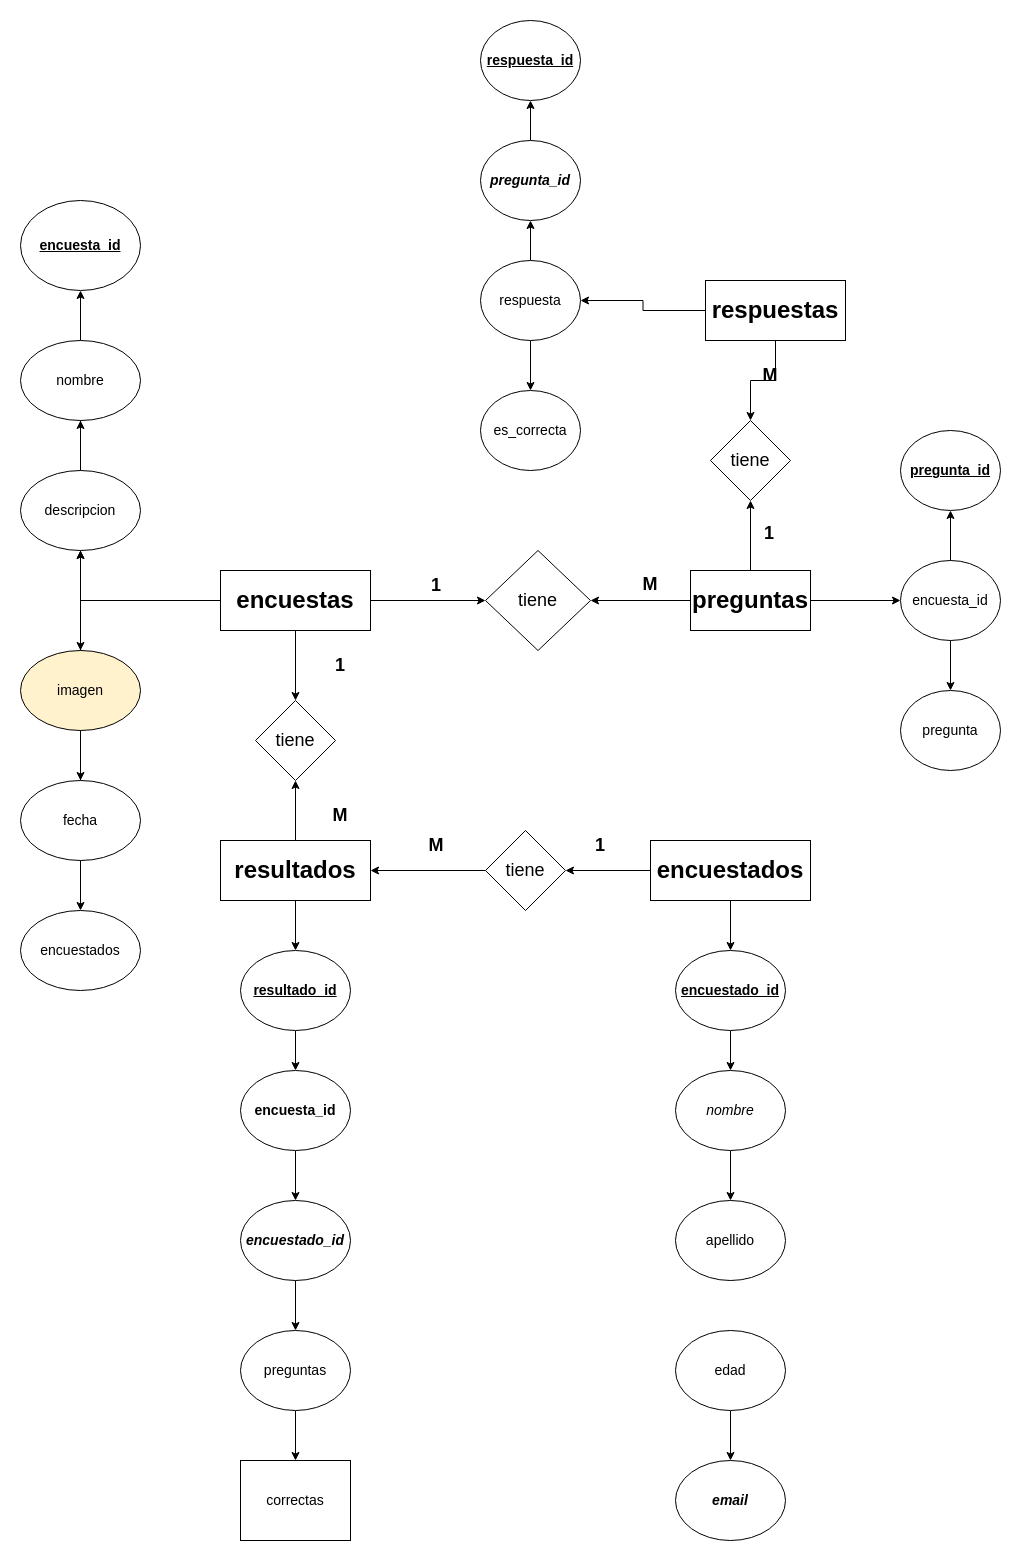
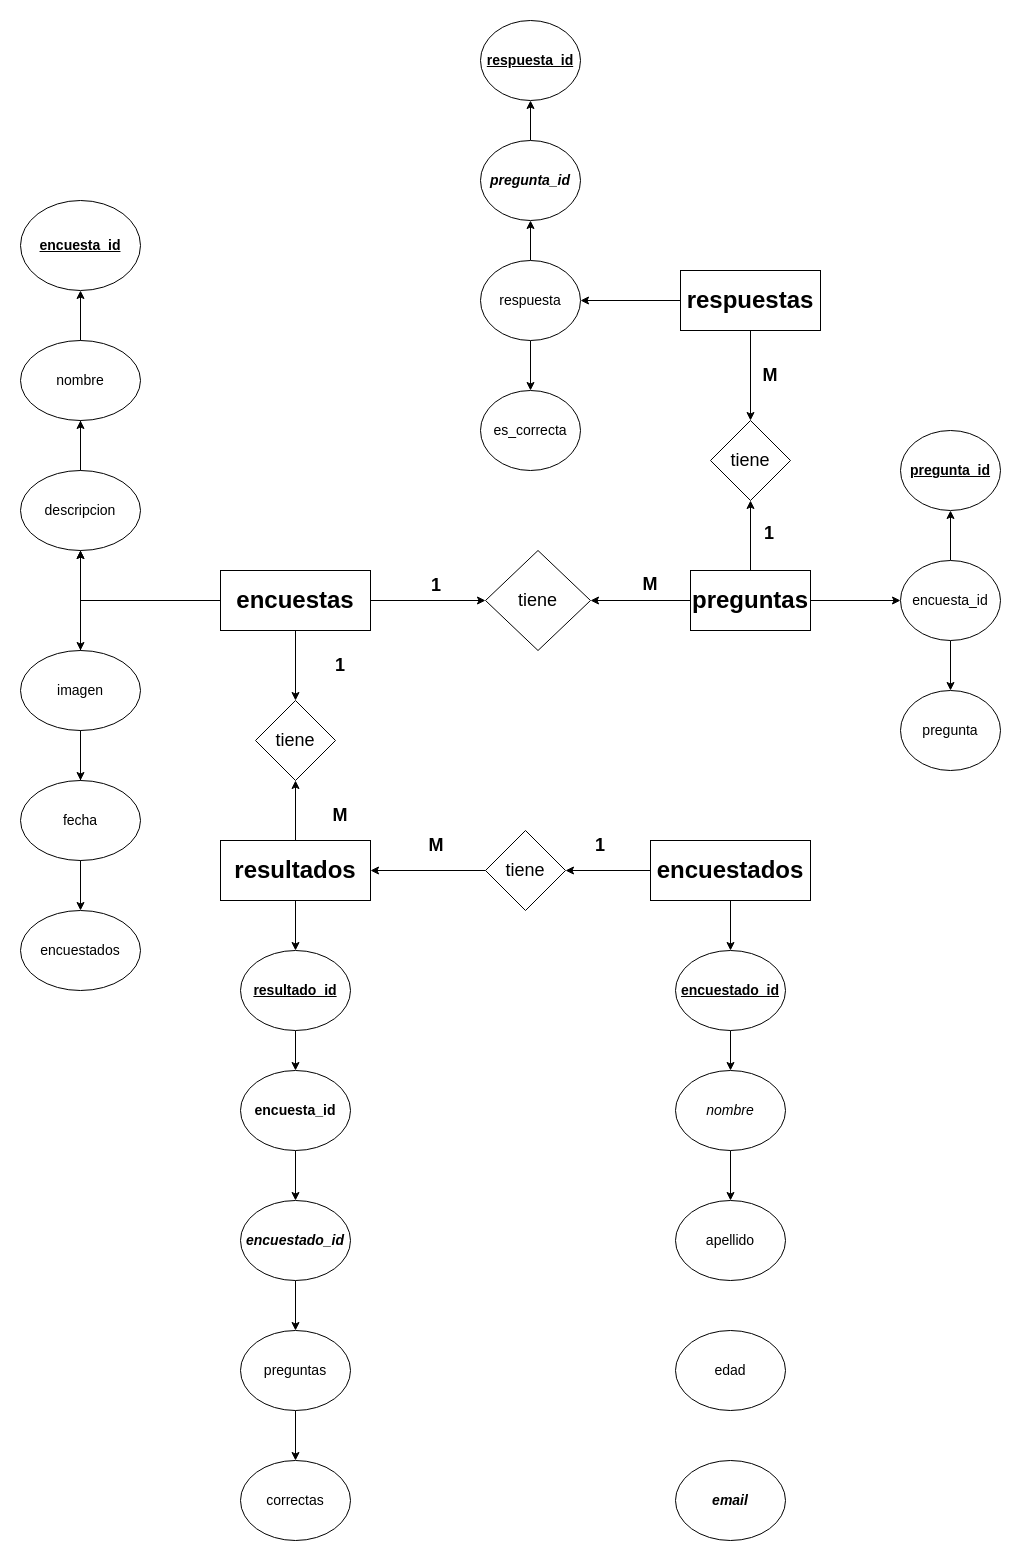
  <mxCell id="0" />
  <mxCell id="1" parent="0" />
  <mxCell id="2" value="" style="edgeStyle=orthogonalEdgeStyle;rounded=0;orthogonalLoop=1;jettySize=auto;html=1;" parent="1" source="11" target="12" edge="1"><mxGeometry relative="1" as="geometry" /></mxCell>
  <mxCell id="3" value="" style="edgeStyle=orthogonalEdgeStyle;rounded=0;orthogonalLoop=1;jettySize=auto;html=1;" parent="1" source="11" target="12" edge="1"><mxGeometry relative="1" as="geometry" /></mxCell>
  <mxCell id="4" value="" style="edgeStyle=orthogonalEdgeStyle;rounded=0;orthogonalLoop=1;jettySize=auto;html=1;" parent="1" source="11" target="13" edge="1"><mxGeometry relative="1" as="geometry" /></mxCell>
  <mxCell id="5" value="" style="edgeStyle=orthogonalEdgeStyle;rounded=0;orthogonalLoop=1;jettySize=auto;html=1;" parent="1" source="11" target="14" edge="1"><mxGeometry relative="1" as="geometry" /></mxCell>
  <mxCell id="6" value="" style="edgeStyle=orthogonalEdgeStyle;rounded=0;orthogonalLoop=1;jettySize=auto;html=1;" parent="1" source="11" target="15" edge="1"><mxGeometry relative="1" as="geometry" /></mxCell>
  <mxCell id="7" value="" style="edgeStyle=orthogonalEdgeStyle;rounded=0;orthogonalLoop=1;jettySize=auto;html=1;" parent="1" source="11" target="16" edge="1"><mxGeometry relative="1" as="geometry" /></mxCell>
  <mxCell id="8" value="" style="edgeStyle=orthogonalEdgeStyle;rounded=0;orthogonalLoop=1;jettySize=auto;html=1;" parent="1" source="11" target="17" edge="1"><mxGeometry relative="1" as="geometry" /></mxCell>
  <mxCell id="9" value="" style="edgeStyle=orthogonalEdgeStyle;rounded=0;orthogonalLoop=1;jettySize=auto;html=1;" parent="1" source="11" target="18" edge="1"><mxGeometry relative="1" as="geometry" /></mxCell>
  <mxCell id="10" value="" style="edgeStyle=orthogonalEdgeStyle;rounded=0;orthogonalLoop=1;jettySize=auto;html=1;" parent="1" source="11" target="29" edge="1"><mxGeometry relative="1" as="geometry" /></mxCell>
  <mxCell id="11" value="&lt;b&gt;&lt;font style=&quot;font-size: 24px;&quot;&gt;encuestas&lt;/font&gt;&lt;/b&gt;" style="rounded=0;whiteSpace=wrap;html=1;" parent="1" vertex="1"><mxGeometry x="220" y="570" width="150" height="60" as="geometry" /></mxCell>
  <mxCell id="12" value="&lt;font style=&quot;font-size: 14px;&quot;&gt;descripcion&lt;/font&gt;" style="ellipse;whiteSpace=wrap;html=1;rounded=0;" parent="1" vertex="1"><mxGeometry x="20" y="470" width="120" height="80" as="geometry" /></mxCell>
  <mxCell id="13" value="&lt;font style=&quot;font-size: 14px;&quot;&gt;nombre&lt;/font&gt;" style="ellipse;whiteSpace=wrap;html=1;rounded=0;" parent="1" vertex="1"><mxGeometry x="20" y="340" width="120" height="80" as="geometry" /></mxCell>
  <mxCell id="14" value="&lt;font style=&quot;font-size: 14px;&quot;&gt;&lt;b&gt;&lt;u&gt;encuesta_id&lt;/u&gt;&lt;/b&gt;&lt;/font&gt;" style="ellipse;whiteSpace=wrap;html=1;rounded=0;" parent="1" vertex="1"><mxGeometry x="20" y="200" width="120" height="90" as="geometry" /></mxCell>
- <mxCell id="15" value="&lt;font style=&quot;font-size: 14px;&quot;&gt;imagen&lt;/font&gt;" style="ellipse;whiteSpace=wrap;html=1;rounded=0;fillColor=#fff2cc;" parent="1" vertex="1"><mxGeometry x="20" y="650" width="120" height="80" as="geometry" /></mxCell>
+ <mxCell id="15" value="&lt;font style=&quot;font-size: 14px;&quot;&gt;imagen&lt;/font&gt;" style="ellipse;whiteSpace=wrap;html=1;rounded=0;" parent="1" vertex="1"><mxGeometry x="20" y="650" width="120" height="80" as="geometry" /></mxCell>
  <mxCell id="16" value="&lt;font style=&quot;font-size: 14px;&quot;&gt;fecha&lt;/font&gt;" style="ellipse;whiteSpace=wrap;html=1;rounded=0;" parent="1" vertex="1"><mxGeometry x="20" y="780" width="120" height="80" as="geometry" /></mxCell>
  <mxCell id="17" value="&lt;font style=&quot;font-size: 14px;&quot;&gt;encuestados&lt;/font&gt;" style="ellipse;whiteSpace=wrap;html=1;rounded=0;" parent="1" vertex="1"><mxGeometry x="20" y="910" width="120" height="80" as="geometry" /></mxCell>
  <mxCell id="18" value="&lt;font style=&quot;font-size: 18px;&quot;&gt;tiene&lt;/font&gt;" style="rhombus;whiteSpace=wrap;html=1;rounded=0;" parent="1" vertex="1"><mxGeometry x="485" y="550" width="105" height="100" as="geometry" /></mxCell>
  <mxCell id="19" value="" style="edgeStyle=orthogonalEdgeStyle;rounded=0;orthogonalLoop=1;jettySize=auto;html=1;" parent="1" source="22" target="18" edge="1"><mxGeometry relative="1" as="geometry" /></mxCell>
  <mxCell id="20" value="" style="edgeStyle=orthogonalEdgeStyle;rounded=0;orthogonalLoop=1;jettySize=auto;html=1;" parent="1" source="22" target="25" edge="1"><mxGeometry relative="1" as="geometry" /></mxCell>
  <mxCell id="21" value="" style="edgeStyle=orthogonalEdgeStyle;rounded=0;orthogonalLoop=1;jettySize=auto;html=1;" parent="1" source="22" target="28" edge="1"><mxGeometry relative="1" as="geometry" /></mxCell>
  <mxCell id="22" value="&lt;font style=&quot;font-size: 24px;&quot;&gt;&lt;b&gt;preguntas&lt;/b&gt;&lt;/font&gt;" style="rounded=0;whiteSpace=wrap;html=1;" parent="1" vertex="1"><mxGeometry x="690" y="570" width="120" height="60" as="geometry" /></mxCell>
  <mxCell id="23" value="" style="edgeStyle=orthogonalEdgeStyle;rounded=0;orthogonalLoop=1;jettySize=auto;html=1;" parent="1" source="25" target="26" edge="1"><mxGeometry relative="1" as="geometry" /></mxCell>
  <mxCell id="24" value="" style="edgeStyle=orthogonalEdgeStyle;rounded=0;orthogonalLoop=1;jettySize=auto;html=1;" parent="1" source="25" target="27" edge="1"><mxGeometry relative="1" as="geometry" /></mxCell>
  <mxCell id="25" value="&lt;font style=&quot;font-size: 14px;&quot;&gt;encuesta_id&lt;/font&gt;" style="ellipse;whiteSpace=wrap;html=1;rounded=0;" parent="1" vertex="1"><mxGeometry x="900" y="560" width="100" height="80" as="geometry" /></mxCell>
  <mxCell id="26" value="&lt;b&gt;&lt;u&gt;&lt;font style=&quot;font-size: 14px;&quot;&gt;pregunta_id&lt;/font&gt;&lt;/u&gt;&lt;/b&gt;" style="ellipse;whiteSpace=wrap;html=1;rounded=0;" parent="1" vertex="1"><mxGeometry x="900" y="430" width="100" height="80" as="geometry" /></mxCell>
  <mxCell id="27" value="&lt;font style=&quot;font-size: 14px;&quot;&gt;pregunta&lt;/font&gt;" style="ellipse;whiteSpace=wrap;html=1;rounded=0;" parent="1" vertex="1"><mxGeometry x="900" y="690" width="100" height="80" as="geometry" /></mxCell>
  <mxCell id="28" value="&lt;font style=&quot;font-size: 18px;&quot;&gt;tiene&lt;/font&gt;" style="rhombus;whiteSpace=wrap;html=1;rounded=0;" parent="1" vertex="1"><mxGeometry x="710" y="420" width="80" height="80" as="geometry" /></mxCell>
  <mxCell id="29" value="&lt;font style=&quot;font-size: 18px;&quot;&gt;tiene&lt;/font&gt;" style="rhombus;whiteSpace=wrap;html=1;rounded=0;" parent="1" vertex="1"><mxGeometry x="255" y="700" width="80" height="80" as="geometry" /></mxCell>
  <mxCell id="30" value="" style="edgeStyle=orthogonalEdgeStyle;rounded=0;orthogonalLoop=1;jettySize=auto;html=1;" parent="1" source="32" target="29" edge="1"><mxGeometry relative="1" as="geometry" /></mxCell>
  <mxCell id="31" value="" style="edgeStyle=orthogonalEdgeStyle;rounded=0;orthogonalLoop=1;jettySize=auto;html=1;" parent="1" source="32" target="42" edge="1"><mxGeometry relative="1" as="geometry" /></mxCell>
  <mxCell id="32" value="&lt;span style=&quot;font-size: 24px;&quot;&gt;&lt;b&gt;resultados&lt;/b&gt;&lt;/span&gt;" style="rounded=0;whiteSpace=wrap;html=1;" parent="1" vertex="1"><mxGeometry x="220" y="840" width="150" height="60" as="geometry" /></mxCell>
  <mxCell id="33" value="" style="edgeStyle=orthogonalEdgeStyle;rounded=0;orthogonalLoop=1;jettySize=auto;html=1;" parent="1" source="35" target="28" edge="1"><mxGeometry relative="1" as="geometry" /></mxCell>
  <mxCell id="34" value="" style="edgeStyle=orthogonalEdgeStyle;rounded=0;orthogonalLoop=1;jettySize=auto;html=1;" parent="1" source="35" target="51" edge="1"><mxGeometry relative="1" as="geometry" /></mxCell>
- <mxCell id="35" value="&lt;font style=&quot;font-size: 24px;&quot;&gt;&lt;b&gt;respuestas&lt;/b&gt;&lt;/font&gt;" style="rounded=0;whiteSpace=wrap;html=1;" parent="1" vertex="1"><mxGeometry x="705" y="280" width="140" height="60" as="geometry" /></mxCell>
+ <mxCell id="35" value="&lt;font style=&quot;font-size: 24px;&quot;&gt;&lt;b&gt;respuestas&lt;/b&gt;&lt;/font&gt;" style="rounded=0;whiteSpace=wrap;html=1;" parent="1" vertex="1"><mxGeometry x="680" y="270" width="140" height="60" as="geometry" /></mxCell>
  <mxCell id="36" value="" style="edgeStyle=orthogonalEdgeStyle;rounded=0;orthogonalLoop=1;jettySize=auto;html=1;" edge="1" parent="1" source="37" target="32"><mxGeometry relative="1" as="geometry" /></mxCell>
  <mxCell id="37" value="&lt;font style=&quot;font-size: 18px;&quot;&gt;tiene&lt;/font&gt;" style="rhombus;whiteSpace=wrap;html=1;rounded=0;" parent="1" vertex="1"><mxGeometry x="485" y="830" width="80" height="80" as="geometry" /></mxCell>
  <mxCell id="38" value="" style="edgeStyle=orthogonalEdgeStyle;rounded=0;orthogonalLoop=1;jettySize=auto;html=1;" parent="1" source="40" target="37" edge="1"><mxGeometry relative="1" as="geometry" /></mxCell>
  <mxCell id="39" value="" style="edgeStyle=orthogonalEdgeStyle;rounded=0;orthogonalLoop=1;jettySize=auto;html=1;" parent="1" source="40" target="56" edge="1"><mxGeometry relative="1" as="geometry" /></mxCell>
  <mxCell id="40" value="&lt;span style=&quot;font-size: 24px;&quot;&gt;&lt;b&gt;encuestados&lt;/b&gt;&lt;/span&gt;" style="rounded=0;whiteSpace=wrap;html=1;" parent="1" vertex="1"><mxGeometry x="650" y="840" width="160" height="60" as="geometry" /></mxCell>
  <mxCell id="41" value="" style="edgeStyle=orthogonalEdgeStyle;rounded=0;orthogonalLoop=1;jettySize=auto;html=1;" parent="1" source="42" target="44" edge="1"><mxGeometry relative="1" as="geometry" /></mxCell>
  <mxCell id="42" value="&lt;span style=&quot;font-size: 14px;&quot;&gt;&lt;b&gt;&lt;u&gt;resultado_id&lt;/u&gt;&lt;/b&gt;&lt;/span&gt;" style="ellipse;whiteSpace=wrap;html=1;rounded=0;" parent="1" vertex="1"><mxGeometry x="240" y="950" width="110" height="80" as="geometry" /></mxCell>
  <mxCell id="43" value="" style="edgeStyle=orthogonalEdgeStyle;rounded=0;orthogonalLoop=1;jettySize=auto;html=1;" parent="1" source="44" target="46" edge="1"><mxGeometry relative="1" as="geometry" /></mxCell>
  <mxCell id="44" value="&lt;font style=&quot;font-size: 14px;&quot;&gt;&lt;b&gt;encuesta_id&lt;/b&gt;&lt;/font&gt;" style="ellipse;whiteSpace=wrap;html=1;rounded=0;" parent="1" vertex="1"><mxGeometry x="240" y="1070" width="110" height="80" as="geometry" /></mxCell>
  <mxCell id="45" value="" style="edgeStyle=orthogonalEdgeStyle;rounded=0;orthogonalLoop=1;jettySize=auto;html=1;" parent="1" source="46" target="48" edge="1"><mxGeometry relative="1" as="geometry" /></mxCell>
  <mxCell id="46" value="&lt;font style=&quot;font-size: 14px;&quot;&gt;&lt;b&gt;&lt;i&gt;encuestado_id&lt;/i&gt;&lt;/b&gt;&lt;/font&gt;" style="ellipse;whiteSpace=wrap;html=1;rounded=0;" parent="1" vertex="1"><mxGeometry x="240" y="1200" width="110" height="80" as="geometry" /></mxCell>
  <mxCell id="47" value="" style="edgeStyle=orthogonalEdgeStyle;rounded=0;orthogonalLoop=1;jettySize=auto;html=1;" parent="1" source="48" target="64" edge="1"><mxGeometry relative="1" as="geometry" /></mxCell>
  <mxCell id="48" value="&lt;font style=&quot;font-size: 14px;&quot;&gt;preguntas&lt;/font&gt;" style="ellipse;whiteSpace=wrap;html=1;rounded=0;" parent="1" vertex="1"><mxGeometry x="240" y="1330" width="110" height="80" as="geometry" /></mxCell>
  <mxCell id="49" value="" style="edgeStyle=orthogonalEdgeStyle;rounded=0;orthogonalLoop=1;jettySize=auto;html=1;" parent="1" source="51" target="53" edge="1"><mxGeometry relative="1" as="geometry" /></mxCell>
  <mxCell id="50" value="" style="edgeStyle=orthogonalEdgeStyle;rounded=0;orthogonalLoop=1;jettySize=auto;html=1;" parent="1" source="51" target="54" edge="1"><mxGeometry relative="1" as="geometry" /></mxCell>
  <mxCell id="51" value="&lt;font style=&quot;font-size: 14px;&quot;&gt;respuesta&lt;/font&gt;" style="ellipse;whiteSpace=wrap;html=1;rounded=0;" parent="1" vertex="1"><mxGeometry x="480" y="260" width="100" height="80" as="geometry" /></mxCell>
  <mxCell id="52" value="" style="edgeStyle=orthogonalEdgeStyle;rounded=0;orthogonalLoop=1;jettySize=auto;html=1;" parent="1" source="53" target="63" edge="1"><mxGeometry relative="1" as="geometry" /></mxCell>
  <mxCell id="53" value="&lt;b&gt;&lt;font style=&quot;font-size: 14px;&quot;&gt;&lt;i&gt;pregunta_id&lt;/i&gt;&lt;/font&gt;&lt;/b&gt;" style="ellipse;whiteSpace=wrap;html=1;rounded=0;" parent="1" vertex="1"><mxGeometry x="480" y="140" width="100" height="80" as="geometry" /></mxCell>
  <mxCell id="54" value="&lt;font style=&quot;font-size: 14px;&quot;&gt;es_correcta&lt;/font&gt;" style="ellipse;whiteSpace=wrap;html=1;rounded=0;" parent="1" vertex="1"><mxGeometry x="480" y="390" width="100" height="80" as="geometry" /></mxCell>
  <mxCell id="55" value="" style="edgeStyle=orthogonalEdgeStyle;rounded=0;orthogonalLoop=1;jettySize=auto;html=1;" parent="1" source="56" target="58" edge="1"><mxGeometry relative="1" as="geometry" /></mxCell>
  <mxCell id="56" value="&lt;span style=&quot;font-size: 14px;&quot;&gt;&lt;b&gt;&lt;u&gt;encuestado_id&lt;/u&gt;&lt;/b&gt;&lt;/span&gt;" style="ellipse;whiteSpace=wrap;html=1;rounded=0;" parent="1" vertex="1"><mxGeometry x="675" y="950" width="110" height="80" as="geometry" /></mxCell>
  <mxCell id="57" value="" style="edgeStyle=orthogonalEdgeStyle;rounded=0;orthogonalLoop=1;jettySize=auto;html=1;" parent="1" source="58" target="59" edge="1"><mxGeometry relative="1" as="geometry" /></mxCell>
  <mxCell id="58" value="&lt;i style=&quot;&quot;&gt;&lt;font style=&quot;font-size: 14px;&quot;&gt;nombre&lt;/font&gt;&lt;/i&gt;" style="ellipse;whiteSpace=wrap;html=1;rounded=0;" parent="1" vertex="1"><mxGeometry x="675" y="1070" width="110" height="80" as="geometry" /></mxCell>
  <mxCell id="59" value="&lt;font style=&quot;font-size: 14px;&quot;&gt;apellido&lt;/font&gt;" style="ellipse;whiteSpace=wrap;html=1;rounded=0;" parent="1" vertex="1"><mxGeometry x="675" y="1200" width="110" height="80" as="geometry" /></mxCell>
- <mxCell id="60" value="" style="edgeStyle=orthogonalEdgeStyle;rounded=0;orthogonalLoop=1;jettySize=auto;html=1;" parent="1" source="61" target="62" edge="1"><mxGeometry relative="1" as="geometry" /></mxCell>
  <mxCell id="61" value="&lt;font style=&quot;font-size: 14px;&quot;&gt;edad&lt;/font&gt;" style="ellipse;whiteSpace=wrap;html=1;rounded=0;" parent="1" vertex="1"><mxGeometry x="675" y="1330" width="110" height="80" as="geometry" /></mxCell>
  <mxCell id="62" value="&lt;font style=&quot;font-size: 14px;&quot;&gt;&lt;b&gt;&lt;i&gt;email&lt;/i&gt;&lt;/b&gt;&lt;/font&gt;" style="ellipse;whiteSpace=wrap;html=1;rounded=0;" parent="1" vertex="1"><mxGeometry x="675" y="1460" width="110" height="80" as="geometry" /></mxCell>
  <mxCell id="63" value="&lt;b&gt;&lt;font style=&quot;font-size: 14px;&quot;&gt;&lt;u&gt;respuesta_id&lt;/u&gt;&lt;/font&gt;&lt;/b&gt;" style="ellipse;whiteSpace=wrap;html=1;rounded=0;" parent="1" vertex="1"><mxGeometry x="480" y="20" width="100" height="80" as="geometry" /></mxCell>
- <mxCell id="64" value="&lt;font style=&quot;font-size: 14px;&quot;&gt;correctas&lt;/font&gt;" style="whiteSpace=wrap;html=1;rounded=0;" parent="1" vertex="1"><mxGeometry x="240" y="1460" width="110" height="80" as="geometry" /></mxCell>
+ <mxCell id="64" value="&lt;font style=&quot;font-size: 14px;&quot;&gt;correctas&lt;/font&gt;" style="ellipse;whiteSpace=wrap;html=1;rounded=0;" parent="1" vertex="1"><mxGeometry x="240" y="1460" width="110" height="80" as="geometry" /></mxCell>
  <mxCell id="65" value="&lt;b style=&quot;border-color: var(--border-color); font-size: 18px;&quot;&gt;1&lt;/b&gt;" style="text;strokeColor=none;align=center;fillColor=none;html=1;verticalAlign=middle;whiteSpace=wrap;rounded=0;" parent="1" vertex="1"><mxGeometry x="310" y="650" width="60" height="30" as="geometry" /></mxCell>
  <mxCell id="66" value="&lt;b style=&quot;border-color: var(--border-color); font-size: 18px;&quot;&gt;M&lt;/b&gt;" style="text;strokeColor=none;align=center;fillColor=none;html=1;verticalAlign=middle;whiteSpace=wrap;rounded=0;" parent="1" vertex="1"><mxGeometry x="406" y="830" width="60" height="30" as="geometry" /></mxCell>
  <mxCell id="67" value="&lt;b style=&quot;border-color: var(--border-color); font-size: 18px;&quot;&gt;M&lt;/b&gt;" style="text;strokeColor=none;align=center;fillColor=none;html=1;verticalAlign=middle;whiteSpace=wrap;rounded=0;" parent="1" vertex="1"><mxGeometry x="310" y="800" width="60" height="30" as="geometry" /></mxCell>
  <mxCell id="68" value="&lt;b style=&quot;border-color: var(--border-color); font-size: 18px;&quot;&gt;1&lt;/b&gt;" style="text;strokeColor=none;align=center;fillColor=none;html=1;verticalAlign=middle;whiteSpace=wrap;rounded=0;" parent="1" vertex="1"><mxGeometry x="739" y="518" width="60" height="30" as="geometry" /></mxCell>
  <mxCell id="69" value="&lt;b style=&quot;border-color: var(--border-color); font-size: 18px;&quot;&gt;1&lt;/b&gt;" style="text;strokeColor=none;align=center;fillColor=none;html=1;verticalAlign=middle;whiteSpace=wrap;rounded=0;" parent="1" vertex="1"><mxGeometry x="570" y="830" width="60" height="30" as="geometry" /></mxCell>
  <mxCell id="70" value="&lt;b style=&quot;border-color: var(--border-color); font-size: 18px;&quot;&gt;M&lt;/b&gt;" style="text;strokeColor=none;align=center;fillColor=none;html=1;verticalAlign=middle;whiteSpace=wrap;rounded=0;" parent="1" vertex="1"><mxGeometry x="740" y="360" width="60" height="30" as="geometry" /></mxCell>
  <mxCell id="71" value="&lt;b style=&quot;border-color: var(--border-color); font-size: 18px;&quot;&gt;M&lt;/b&gt;" style="text;strokeColor=none;align=center;fillColor=none;html=1;verticalAlign=middle;whiteSpace=wrap;rounded=0;" parent="1" vertex="1"><mxGeometry x="620" y="569" width="60" height="30" as="geometry" /></mxCell>
  <mxCell id="72" value="&lt;b style=&quot;border-color: var(--border-color); font-size: 18px;&quot;&gt;1&lt;/b&gt;" style="text;strokeColor=none;align=center;fillColor=none;html=1;verticalAlign=middle;whiteSpace=wrap;rounded=0;" parent="1" vertex="1"><mxGeometry x="406" y="570" width="60" height="30" as="geometry" /></mxCell>
